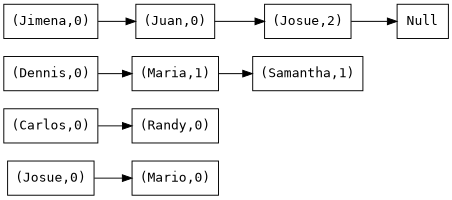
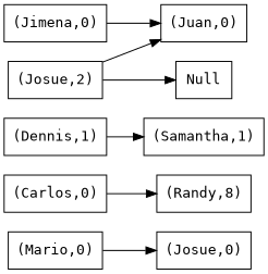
  digraph {
    fontname="DejaVu Sans Mono"
    rankdir=LR
    node [fontname="DejaVu Sans Mono" shape=record]
    edge [fontname="DejaVu Sans Mono"]
    n1 [label=" (Mario,0) "]
    n2 [label=" (Josue,0) "]
    n3 [label=" (Carlos,0) "]
-   n4 [label=" (Randy,0) "]
-   n5 [label=" (Dennis,0) "]
-   n6 [label=" (Maria,1) "]
+   n4 [label="(Randy,8)"]
+   n6 [label="(Dennis,1)"]
    n7 [label=" (Samantha,1) "]
    n8 [label=" (Jimena,0) "]
    n9 [label=" (Juan,0) "]
    n10 [label="(Josue,2)"]
    n11 [label=" Null "]
-   n2 -> n1
+   n1 -> n2
    n3 -> n4
-   n5 -> n6
    n6 -> n7
    n8 -> n9
-   n9 -> n10
+   n10 -> n9
    n10 -> n11
  }
